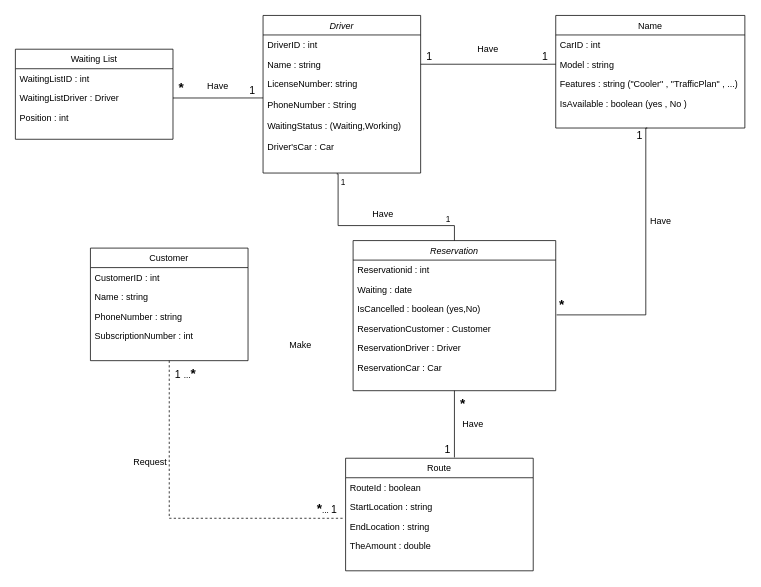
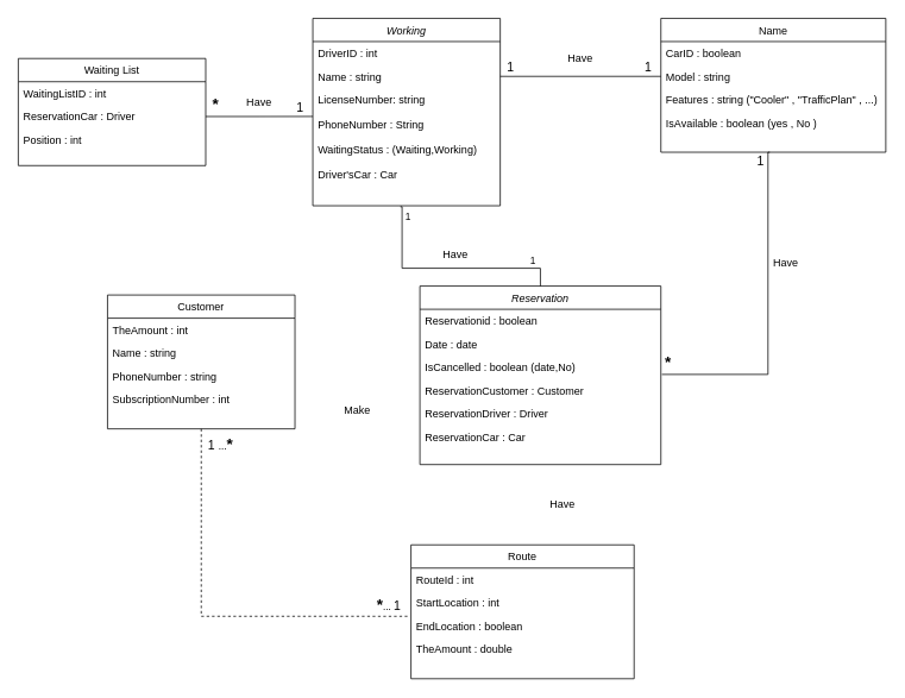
  <mxCell id="0" />
  <mxCell id="1" parent="0" />
- <mxCell id="2" value="Driver" style="swimlane;fontStyle=2;align=center;verticalAlign=top;childLayout=stackLayout;horizontal=1;startSize=26;horizontalStack=0;resizeParent=1;resizeLast=0;collapsible=1;marginBottom=0;rounded=0;shadow=0;strokeWidth=1;" parent="1" vertex="1"><mxGeometry x="350" y="20" width="210" height="210" as="geometry"><mxRectangle x="230" y="140" width="160" height="26" as="alternateBounds" /></mxGeometry></mxCell>
+ <mxCell id="2" value="Working" style="swimlane;fontStyle=2;align=center;verticalAlign=top;childLayout=stackLayout;horizontal=1;startSize=26;horizontalStack=0;resizeParent=1;resizeLast=0;collapsible=1;marginBottom=0;rounded=0;shadow=0;strokeWidth=1;" parent="1" vertex="1"><mxGeometry x="350" y="20" width="210" height="210" as="geometry"><mxRectangle x="230" y="140" width="160" height="26" as="alternateBounds" /></mxGeometry></mxCell>
  <mxCell id="3" value="DriverID : int " style="text;align=left;verticalAlign=top;spacingLeft=4;spacingRight=4;overflow=hidden;rotatable=0;points=[[0,0.5],[1,0.5]];portConstraint=eastwest;" parent="2" vertex="1"><mxGeometry y="26" width="210" height="26" as="geometry" /></mxCell>
  <mxCell id="4" value="Name : string" style="text;align=left;verticalAlign=top;spacingLeft=4;spacingRight=4;overflow=hidden;rotatable=0;points=[[0,0.5],[1,0.5]];portConstraint=eastwest;rounded=0;shadow=0;html=0;" parent="2" vertex="1"><mxGeometry y="52" width="210" height="26" as="geometry" /></mxCell>
  <mxCell id="5" value="LicenseNumber: string&#10;&#10;PhoneNumber : String&#10;&#10;WaitingStatus : (Waiting,Working)&#10;&#10;Driver'sCar : Car&#10;&#10;" style="text;align=left;verticalAlign=top;spacingLeft=4;spacingRight=4;overflow=hidden;rotatable=0;points=[[0,0.5],[1,0.5]];portConstraint=eastwest;rounded=0;shadow=0;html=0;" parent="2" vertex="1"><mxGeometry y="78" width="210" height="132" as="geometry" /></mxCell>
  <mxCell id="6" value="Customer" style="swimlane;fontStyle=0;align=center;verticalAlign=top;childLayout=stackLayout;horizontal=1;startSize=26;horizontalStack=0;resizeParent=1;resizeLast=0;collapsible=1;marginBottom=0;rounded=0;shadow=0;strokeWidth=1;" parent="1" vertex="1"><mxGeometry x="120" y="330" width="210" height="150" as="geometry"><mxRectangle x="130" y="380" width="160" height="26" as="alternateBounds" /></mxGeometry></mxCell>
- <mxCell id="7" value="CustomerID : int" style="text;align=left;verticalAlign=top;spacingLeft=4;spacingRight=4;overflow=hidden;rotatable=0;points=[[0,0.5],[1,0.5]];portConstraint=eastwest;" parent="6" vertex="1"><mxGeometry y="26" width="210" height="26" as="geometry" /></mxCell>
+ <mxCell id="7" value="TheAmount : int" style="text;align=left;verticalAlign=top;spacingLeft=4;spacingRight=4;overflow=hidden;rotatable=0;points=[[0,0.5],[1,0.5]];portConstraint=eastwest;" parent="6" vertex="1"><mxGeometry y="26" width="210" height="26" as="geometry" /></mxCell>
  <mxCell id="8" value="Name : string" style="text;align=left;verticalAlign=top;spacingLeft=4;spacingRight=4;overflow=hidden;rotatable=0;points=[[0,0.5],[1,0.5]];portConstraint=eastwest;rounded=0;shadow=0;html=0;" parent="6" vertex="1"><mxGeometry y="52" width="210" height="26" as="geometry" /></mxCell>
  <mxCell id="9" value="PhoneNumber : string" style="text;align=left;verticalAlign=top;spacingLeft=4;spacingRight=4;overflow=hidden;rotatable=0;points=[[0,0.5],[1,0.5]];portConstraint=eastwest;fontStyle=0" parent="6" vertex="1"><mxGeometry y="78" width="210" height="26" as="geometry" /></mxCell>
  <mxCell id="10" value="SubscriptionNumber : int" style="text;align=left;verticalAlign=top;spacingLeft=4;spacingRight=4;overflow=hidden;rotatable=0;points=[[0,0.5],[1,0.5]];portConstraint=eastwest;" parent="6" vertex="1"><mxGeometry y="104" width="210" height="26" as="geometry" /></mxCell>
  <mxCell id="11" value="Route" style="swimlane;fontStyle=0;align=center;verticalAlign=top;childLayout=stackLayout;horizontal=1;startSize=26;horizontalStack=0;resizeParent=1;resizeLast=0;collapsible=1;marginBottom=0;rounded=0;shadow=0;strokeWidth=1;" parent="1" vertex="1"><mxGeometry x="460" y="610" width="250" height="150" as="geometry"><mxRectangle x="340" y="380" width="170" height="26" as="alternateBounds" /></mxGeometry></mxCell>
- <mxCell id="12" value="RouteId : boolean" style="text;align=left;verticalAlign=top;spacingLeft=4;spacingRight=4;overflow=hidden;rotatable=0;points=[[0,0.5],[1,0.5]];portConstraint=eastwest;" parent="11" vertex="1"><mxGeometry y="26" width="250" height="26" as="geometry" /></mxCell>
- <mxCell id="13" value="StartLocation : string" style="text;align=left;verticalAlign=top;spacingLeft=4;spacingRight=4;overflow=hidden;rotatable=0;points=[[0,0.5],[1,0.5]];portConstraint=eastwest;" vertex="1" parent="11"><mxGeometry y="52" width="250" height="26" as="geometry" /></mxCell>
- <mxCell id="14" value="EndLocation : string" style="text;align=left;verticalAlign=top;spacingLeft=4;spacingRight=4;overflow=hidden;rotatable=0;points=[[0,0.5],[1,0.5]];portConstraint=eastwest;" vertex="1" parent="11"><mxGeometry y="78" width="250" height="26" as="geometry" /></mxCell>
+ <mxCell id="12" value="RouteId : int" style="text;align=left;verticalAlign=top;spacingLeft=4;spacingRight=4;overflow=hidden;rotatable=0;points=[[0,0.5],[1,0.5]];portConstraint=eastwest;" parent="11" vertex="1"><mxGeometry y="26" width="250" height="26" as="geometry" /></mxCell>
+ <mxCell id="13" value="StartLocation : int" style="text;align=left;verticalAlign=top;spacingLeft=4;spacingRight=4;overflow=hidden;rotatable=0;points=[[0,0.5],[1,0.5]];portConstraint=eastwest;" vertex="1" parent="11"><mxGeometry y="52" width="250" height="26" as="geometry" /></mxCell>
+ <mxCell id="14" value="EndLocation : boolean" style="text;align=left;verticalAlign=top;spacingLeft=4;spacingRight=4;overflow=hidden;rotatable=0;points=[[0,0.5],[1,0.5]];portConstraint=eastwest;" vertex="1" parent="11"><mxGeometry y="78" width="250" height="26" as="geometry" /></mxCell>
  <mxCell id="15" value="TheAmount : double" style="text;align=left;verticalAlign=top;spacingLeft=4;spacingRight=4;overflow=hidden;rotatable=0;points=[[0,0.5],[1,0.5]];portConstraint=eastwest;" vertex="1" parent="11"><mxGeometry y="104" width="250" height="26" as="geometry" /></mxCell>
  <mxCell id="16" value="Name" style="swimlane;fontStyle=0;align=center;verticalAlign=top;childLayout=stackLayout;horizontal=1;startSize=26;horizontalStack=0;resizeParent=1;resizeLast=0;collapsible=1;marginBottom=0;rounded=0;shadow=0;strokeWidth=1;" parent="1" vertex="1"><mxGeometry x="740" y="20" width="252" height="150" as="geometry"><mxRectangle x="550" y="140" width="160" height="26" as="alternateBounds" /></mxGeometry></mxCell>
- <mxCell id="17" value="CarID : int" style="text;align=left;verticalAlign=top;spacingLeft=4;spacingRight=4;overflow=hidden;rotatable=0;points=[[0,0.5],[1,0.5]];portConstraint=eastwest;" parent="16" vertex="1"><mxGeometry y="26" width="252" height="26" as="geometry" /></mxCell>
+ <mxCell id="17" value="CarID : boolean" style="text;align=left;verticalAlign=top;spacingLeft=4;spacingRight=4;overflow=hidden;rotatable=0;points=[[0,0.5],[1,0.5]];portConstraint=eastwest;" parent="16" vertex="1"><mxGeometry y="26" width="252" height="26" as="geometry" /></mxCell>
  <mxCell id="18" value="Model : string" style="text;align=left;verticalAlign=top;spacingLeft=4;spacingRight=4;overflow=hidden;rotatable=0;points=[[0,0.5],[1,0.5]];portConstraint=eastwest;rounded=0;shadow=0;html=0;" parent="16" vertex="1"><mxGeometry y="52" width="252" height="26" as="geometry" /></mxCell>
  <mxCell id="19" value="Features : string (&quot;Cooler&quot; , &quot;TrafficPlan&quot; , ...)" style="text;align=left;verticalAlign=top;spacingLeft=4;spacingRight=4;overflow=hidden;rotatable=0;points=[[0,0.5],[1,0.5]];portConstraint=eastwest;rounded=0;shadow=0;html=0;" parent="16" vertex="1"><mxGeometry y="78" width="252" height="26" as="geometry" /></mxCell>
  <mxCell id="20" value="IsAvailable : boolean (yes , No )&#10;&#10;" style="text;align=left;verticalAlign=top;spacingLeft=4;spacingRight=4;overflow=hidden;rotatable=0;points=[[0,0.5],[1,0.5]];portConstraint=eastwest;rounded=0;shadow=0;html=0;" parent="16" vertex="1"><mxGeometry y="104" width="252" height="26" as="geometry" /></mxCell>
  <mxCell id="21" value="Reservation" style="swimlane;fontStyle=2;align=center;verticalAlign=top;childLayout=stackLayout;horizontal=1;startSize=26;horizontalStack=0;resizeParent=1;resizeLast=0;collapsible=1;marginBottom=0;rounded=0;shadow=0;strokeWidth=1;" vertex="1" parent="1"><mxGeometry x="470" y="320" width="270" height="200" as="geometry"><mxRectangle x="230" y="140" width="160" height="26" as="alternateBounds" /></mxGeometry></mxCell>
- <mxCell id="22" value="Reservationid : int" style="text;align=left;verticalAlign=top;spacingLeft=4;spacingRight=4;overflow=hidden;rotatable=0;points=[[0,0.5],[1,0.5]];portConstraint=eastwest;" vertex="1" parent="21"><mxGeometry y="26" width="270" height="26" as="geometry" /></mxCell>
- <mxCell id="23" value="Waiting : date" style="text;align=left;verticalAlign=top;spacingLeft=4;spacingRight=4;overflow=hidden;rotatable=0;points=[[0,0.5],[1,0.5]];portConstraint=eastwest;rounded=0;shadow=0;html=0;" vertex="1" parent="21"><mxGeometry y="52" width="270" height="26" as="geometry" /></mxCell>
- <mxCell id="24" value="IsCancelled : boolean (yes,No)" style="text;align=left;verticalAlign=top;spacingLeft=4;spacingRight=4;overflow=hidden;rotatable=0;points=[[0,0.5],[1,0.5]];portConstraint=eastwest;rounded=0;shadow=0;html=0;" vertex="1" parent="21"><mxGeometry y="78" width="270" height="26" as="geometry" /></mxCell>
+ <mxCell id="22" value="Reservationid : boolean" style="text;align=left;verticalAlign=top;spacingLeft=4;spacingRight=4;overflow=hidden;rotatable=0;points=[[0,0.5],[1,0.5]];portConstraint=eastwest;" vertex="1" parent="21"><mxGeometry y="26" width="270" height="26" as="geometry" /></mxCell>
+ <mxCell id="23" value="Date : date" style="text;align=left;verticalAlign=top;spacingLeft=4;spacingRight=4;overflow=hidden;rotatable=0;points=[[0,0.5],[1,0.5]];portConstraint=eastwest;rounded=0;shadow=0;html=0;" vertex="1" parent="21"><mxGeometry y="52" width="270" height="26" as="geometry" /></mxCell>
+ <mxCell id="24" value="IsCancelled : boolean (date,No)" style="text;align=left;verticalAlign=top;spacingLeft=4;spacingRight=4;overflow=hidden;rotatable=0;points=[[0,0.5],[1,0.5]];portConstraint=eastwest;rounded=0;shadow=0;html=0;" vertex="1" parent="21"><mxGeometry y="78" width="270" height="26" as="geometry" /></mxCell>
  <mxCell id="25" value="ReservationCustomer : Customer&#10;&#10;" style="text;align=left;verticalAlign=top;spacingLeft=4;spacingRight=4;overflow=hidden;rotatable=0;points=[[0,0.5],[1,0.5]];portConstraint=eastwest;" vertex="1" parent="21"><mxGeometry y="104" width="270" height="26" as="geometry" /></mxCell>
  <mxCell id="26" value="ReservationDriver : Driver&#10;&#10;ReservationCar : Car" style="text;align=left;verticalAlign=top;spacingLeft=4;spacingRight=4;overflow=hidden;rotatable=0;points=[[0,0.5],[1,0.5]];portConstraint=eastwest;" vertex="1" parent="21"><mxGeometry y="130" width="270" height="26" as="geometry" /></mxCell>
  <mxCell id="27" value="ReservationCar : Car&#10;" style="text;align=left;verticalAlign=top;spacingLeft=4;spacingRight=4;overflow=hidden;rotatable=0;points=[[0,0.5],[1,0.5]];portConstraint=eastwest;" vertex="1" parent="21"><mxGeometry y="156" width="270" height="26" as="geometry" /></mxCell>
  <mxCell id="28" value="" style="endArrow=none;html=1;edgeStyle=orthogonalEdgeStyle;rounded=0;exitX=1;exitY=0.5;exitDx=0;exitDy=0;entryX=0;entryY=0.5;entryDx=0;entryDy=0;" edge="1" parent="1" source="4" target="18"><mxGeometry relative="1" as="geometry"><mxPoint x="700" y="160" as="sourcePoint" /><mxPoint x="860" y="160" as="targetPoint" /></mxGeometry></mxCell>
  <mxCell id="29" value="&lt;font style=&quot;font-size: 14px;&quot;&gt;1&lt;/font&gt;" style="edgeLabel;resizable=0;html=1;align=left;verticalAlign=bottom;" connectable="0" vertex="1" parent="28"><mxGeometry x="-1" relative="1" as="geometry"><mxPoint x="6" as="offset" /></mxGeometry></mxCell>
  <mxCell id="30" value="&lt;span style=&quot;font-size: 14px; text-align: left;&quot;&gt;1&lt;/span&gt;" style="edgeLabel;resizable=0;html=1;align=right;verticalAlign=bottom;" connectable="0" vertex="1" parent="28"><mxGeometry x="1" relative="1" as="geometry"><mxPoint x="-10" as="offset" /></mxGeometry></mxCell>
  <mxCell id="31" value="" style="endArrow=none;html=1;edgeStyle=orthogonalEdgeStyle;rounded=0;entryX=0.5;entryY=0;entryDx=0;entryDy=0;exitX=0.467;exitY=1.008;exitDx=0;exitDy=0;exitPerimeter=0;" edge="1" parent="1" source="5" target="21"><mxGeometry relative="1" as="geometry"><mxPoint x="380" y="260" as="sourcePoint" /><mxPoint x="600" y="105" as="targetPoint" /><Array as="points"><mxPoint x="450" y="231" /><mxPoint x="450" y="300" /><mxPoint x="605" y="300" /></Array></mxGeometry></mxCell>
  <mxCell id="32" value="1" style="edgeLabel;resizable=0;html=1;align=left;verticalAlign=bottom;" connectable="0" vertex="1" parent="31"><mxGeometry x="-1" relative="1" as="geometry"><mxPoint x="4" y="20" as="offset" /></mxGeometry></mxCell>
  <mxCell id="33" value="1" style="edgeLabel;resizable=0;html=1;align=right;verticalAlign=bottom;" connectable="0" vertex="1" parent="31"><mxGeometry x="1" relative="1" as="geometry"><mxPoint x="-5" y="-20" as="offset" /></mxGeometry></mxCell>
  <mxCell id="34" value="Waiting List" style="swimlane;fontStyle=0;align=center;verticalAlign=top;childLayout=stackLayout;horizontal=1;startSize=26;horizontalStack=0;resizeParent=1;resizeLast=0;collapsible=1;marginBottom=0;rounded=0;shadow=0;strokeWidth=1;" vertex="1" parent="1"><mxGeometry x="20" y="65" width="210" height="120" as="geometry"><mxRectangle x="130" y="380" width="160" height="26" as="alternateBounds" /></mxGeometry></mxCell>
  <mxCell id="35" value="WaitingListID : int" style="text;align=left;verticalAlign=top;spacingLeft=4;spacingRight=4;overflow=hidden;rotatable=0;points=[[0,0.5],[1,0.5]];portConstraint=eastwest;" vertex="1" parent="34"><mxGeometry y="26" width="210" height="26" as="geometry" /></mxCell>
- <mxCell id="36" value="WaitingListDriver : Driver" style="text;align=left;verticalAlign=top;spacingLeft=4;spacingRight=4;overflow=hidden;rotatable=0;points=[[0,0.5],[1,0.5]];portConstraint=eastwest;rounded=0;shadow=0;html=0;" vertex="1" parent="34"><mxGeometry y="52" width="210" height="26" as="geometry" /></mxCell>
+ <mxCell id="36" value="ReservationCar : Driver" style="text;align=left;verticalAlign=top;spacingLeft=4;spacingRight=4;overflow=hidden;rotatable=0;points=[[0,0.5],[1,0.5]];portConstraint=eastwest;rounded=0;shadow=0;html=0;" vertex="1" parent="34"><mxGeometry y="52" width="210" height="26" as="geometry" /></mxCell>
  <mxCell id="37" value="Position : int" style="text;align=left;verticalAlign=top;spacingLeft=4;spacingRight=4;overflow=hidden;rotatable=0;points=[[0,0.5],[1,0.5]];portConstraint=eastwest;fontStyle=0" vertex="1" parent="34"><mxGeometry y="78" width="210" height="26" as="geometry" /></mxCell>
  <mxCell id="38" value="" style="endArrow=none;html=1;edgeStyle=orthogonalEdgeStyle;rounded=0;exitX=1;exitY=0.5;exitDx=0;exitDy=0;entryX=0;entryY=0.242;entryDx=0;entryDy=0;entryPerimeter=0;" edge="1" parent="1" source="36" target="5"><mxGeometry relative="1" as="geometry"><mxPoint x="570" y="95" as="sourcePoint" /><mxPoint x="750" y="95" as="targetPoint" /></mxGeometry></mxCell>
  <mxCell id="39" value="&lt;b&gt;&lt;font style=&quot;font-size: 18px;&quot;&gt;*&lt;/font&gt;&lt;/b&gt;" style="edgeLabel;resizable=0;html=1;align=left;verticalAlign=bottom;" connectable="0" vertex="1" parent="38"><mxGeometry x="-1" relative="1" as="geometry"><mxPoint x="6" as="offset" /></mxGeometry></mxCell>
  <mxCell id="40" value="&lt;font style=&quot;font-size: 14px;&quot;&gt;1&lt;/font&gt;" style="edgeLabel;resizable=0;html=1;align=right;verticalAlign=bottom;" connectable="0" vertex="1" parent="38"><mxGeometry x="1" relative="1" as="geometry"><mxPoint x="-10" as="offset" /></mxGeometry></mxCell>
  <mxCell id="41" value="" style="endArrow=none;html=1;edgeStyle=orthogonalEdgeStyle;rounded=0;exitX=0.5;exitY=1;exitDx=0;exitDy=0;entryX=1.019;entryY=-0.192;entryDx=0;entryDy=0;entryPerimeter=0;" edge="1" parent="1"><mxGeometry relative="1" as="geometry"><mxPoint x="862" y="170" as="sourcePoint" /><mxPoint x="741.13" y="419.008" as="targetPoint" /><Array as="points"><mxPoint x="860" y="170" /><mxPoint x="860" y="419" /></Array></mxGeometry></mxCell>
  <mxCell id="42" value="&lt;span style=&quot;font-size: 14px;&quot;&gt;1&lt;/span&gt;" style="edgeLabel;resizable=0;html=1;align=left;verticalAlign=bottom;" connectable="0" vertex="1" parent="41"><mxGeometry x="-1" relative="1" as="geometry"><mxPoint x="-16" y="20" as="offset" /></mxGeometry></mxCell>
  <mxCell id="43" value="&lt;font style=&quot;font-size: 18px;&quot;&gt;&lt;b&gt;*&lt;/b&gt;&lt;/font&gt;" style="edgeLabel;resizable=0;html=1;align=right;verticalAlign=bottom;" connectable="0" vertex="1" parent="41"><mxGeometry x="1" relative="1" as="geometry"><mxPoint x="11" as="offset" /></mxGeometry></mxCell>
  <mxCell id="44" value="" style="endArrow=none;html=1;edgeStyle=orthogonalEdgeStyle;rounded=0;exitX=0.5;exitY=1;exitDx=0;exitDy=0;entryX=-0.004;entryY=0.077;entryDx=0;entryDy=0;entryPerimeter=0;dashed=1;" edge="1" parent="1" source="6" target="14"><mxGeometry relative="1" as="geometry"><mxPoint x="590" y="115" as="sourcePoint" /><mxPoint x="1020" y="470" as="targetPoint" /></mxGeometry></mxCell>
  <mxCell id="45" value="&lt;font style=&quot;font-size: 14px;&quot;&gt;1&amp;nbsp;&lt;/font&gt;...&lt;b&gt;&lt;font style=&quot;font-size: 18px;&quot;&gt;*&lt;/font&gt;&lt;/b&gt;" style="edgeLabel;resizable=0;html=1;align=left;verticalAlign=bottom;" connectable="0" vertex="1" parent="44"><mxGeometry x="-1" relative="1" as="geometry"><mxPoint x="6" y="30" as="offset" /></mxGeometry></mxCell>
  <mxCell id="46" value="&lt;font style=&quot;text-align: left; font-size: 14px;&quot;&gt;&amp;nbsp;&lt;/font&gt;&lt;b style=&quot;text-align: left;&quot;&gt;&lt;font style=&quot;font-size: 18px;&quot;&gt;*&lt;/font&gt;&lt;/b&gt;&lt;span style=&quot;text-align: left;&quot;&gt;...&amp;nbsp;&lt;/span&gt;&lt;span style=&quot;font-size: 14px; text-align: left;&quot;&gt;1&lt;/span&gt;" style="edgeLabel;resizable=0;html=1;align=right;verticalAlign=bottom;" connectable="0" vertex="1" parent="44"><mxGeometry x="1" relative="1" as="geometry"><mxPoint x="-10" as="offset" /></mxGeometry></mxCell>
- <mxCell id="47" value="" style="endArrow=none;html=1;edgeStyle=orthogonalEdgeStyle;rounded=0;exitX=0.5;exitY=1;exitDx=0;exitDy=0;entryX=0.58;entryY=-0.007;entryDx=0;entryDy=0;entryPerimeter=0;" edge="1" parent="1" source="21" target="11"><mxGeometry relative="1" as="geometry"><mxPoint x="610" y="135" as="sourcePoint" /><mxPoint x="790" y="135" as="targetPoint" /></mxGeometry></mxCell>
- <mxCell id="48" value="&lt;font style=&quot;font-size: 18px;&quot;&gt;&lt;b&gt;*&lt;/b&gt;&lt;/font&gt;" style="edgeLabel;resizable=0;html=1;align=left;verticalAlign=bottom;" connectable="0" vertex="1" parent="47"><mxGeometry x="-1" relative="1" as="geometry"><mxPoint x="6" y="30" as="offset" /></mxGeometry></mxCell>
- <mxCell id="49" value="&lt;span style=&quot;font-size: 14px; text-align: left;&quot;&gt;1&lt;/span&gt;" style="edgeLabel;resizable=0;html=1;align=right;verticalAlign=bottom;" connectable="0" vertex="1" parent="47"><mxGeometry x="1" relative="1" as="geometry"><mxPoint x="-5" as="offset" /></mxGeometry></mxCell>
  <mxCell id="50" value="Have" style="text;html=1;align=center;verticalAlign=middle;whiteSpace=wrap;rounded=0;" vertex="1" parent="1"><mxGeometry x="260" y="100" width="60" height="30" as="geometry" /></mxCell>
  <mxCell id="51" value="Have" style="text;html=1;align=center;verticalAlign=middle;whiteSpace=wrap;rounded=0;" vertex="1" parent="1"><mxGeometry x="620" y="50" width="60" height="30" as="geometry" /></mxCell>
  <mxCell id="52" value="Have" style="text;html=1;align=center;verticalAlign=middle;whiteSpace=wrap;rounded=0;" vertex="1" parent="1"><mxGeometry x="480" y="270" width="60" height="30" as="geometry" /></mxCell>
  <mxCell id="53" value="Make" style="text;html=1;align=center;verticalAlign=middle;whiteSpace=wrap;rounded=0;" vertex="1" parent="1"><mxGeometry x="370" y="445" width="60" height="30" as="geometry" /></mxCell>
  <mxCell id="54" value="Have" style="text;html=1;align=center;verticalAlign=middle;whiteSpace=wrap;rounded=0;" vertex="1" parent="1"><mxGeometry x="850" y="280" width="60" height="30" as="geometry" /></mxCell>
- <mxCell id="55" value="Request" style="text;html=1;align=center;verticalAlign=middle;whiteSpace=wrap;rounded=0;" vertex="1" parent="1"><mxGeometry x="170" y="600" width="60" height="30" as="geometry" /></mxCell>
  <mxCell id="56" value="Have" style="text;html=1;align=center;verticalAlign=middle;whiteSpace=wrap;rounded=0;" vertex="1" parent="1"><mxGeometry x="600" y="550" width="60" height="30" as="geometry" /></mxCell>
